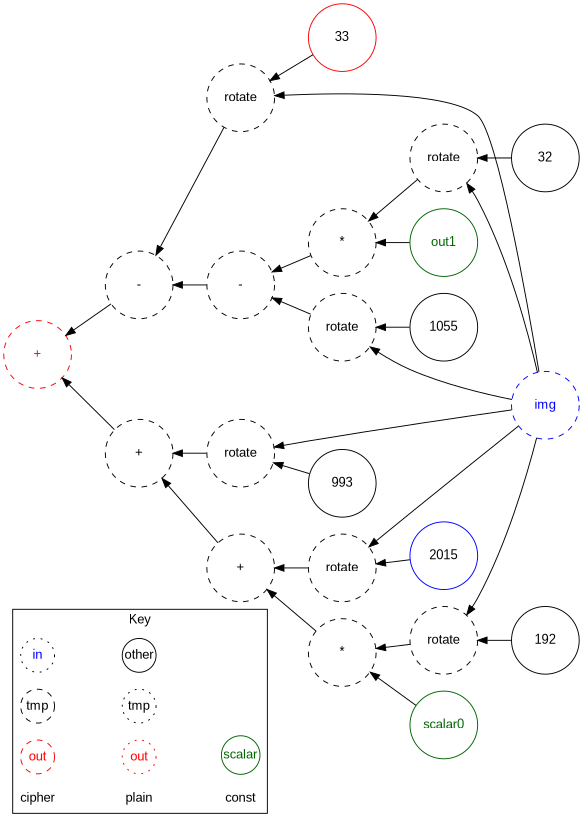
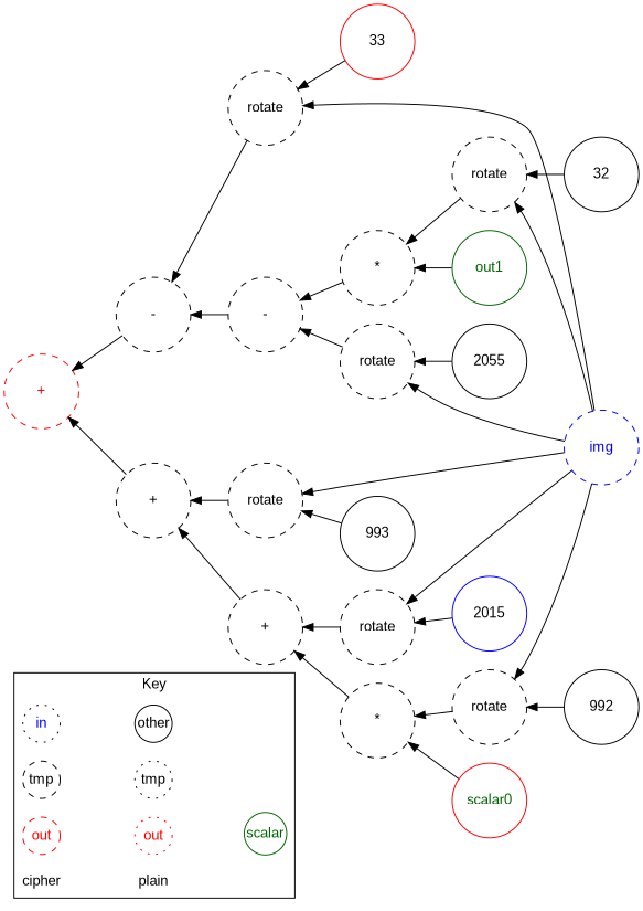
  digraph {
    fontname="Liberation Sans"
    rankdir=LR
    node [fontname="Liberation Sans" margin=0 shape=circle style=dashed]
    edge [dir=back fontname="Liberation Sans"]
    n1 [fontcolor=blue icolor=blue label=in style=dotted width=0.5]
    n2 [color=black fontcolor=black label=tmp width=0.5]
    n3 [color=black fontcolor=black label=tmp style=dotted width=0.5]
    n4 [color=red fontcolor=red label=out width=0.5]
    n5 [color=red fontcolor=red label=out style=dotted width=0.5]
    cipher [shape=plain width=0.5 style=""]
    plain [shape=plain width=0.5 style=""]
    other [color=black fontcolor=black style=solid width=0.5]
    scalar [color=darkgreen fontcolor=darkgreen style=solid width=0.5]
-   const [shape=plain width=0.5 style=""]
    n11 [color=red label=33 style=solid width=1]
    n12 [color=blue fontcolor=blue label=img width=1]
    n13 [label=rotate width=1]
-   n14 [label=1055 style=solid width=1]
+   n14 [label=2055 style=solid width=1]
    n15 [label=rotate width=1]
    n16 [label=32 style=solid width=1]
    n17 [label=rotate width=1]
    n18 [color=darkgreen fontcolor=darkgreen label=out1 style=solid width=1]
    n19 [label="*" width=1]
    n20 [label="-" width=1]
    n21 [label="-" width=1]
    n22 [label=993 style=solid width=1]
    n23 [label=rotate width=1]
    n24 [color=blue label=2015 style=solid width=1]
    n25 [label=rotate width=1]
-   n26 [label=192 style=solid width=1]
+   n26 [label=992 style=solid width=1]
    n27 [label=rotate width=1]
-   n28 [color=darkgreen fontcolor=darkgreen label=scalar0 style=solid width=1]
+   n28 [color=red fontcolor=darkgreen label=scalar0 style=solid width=1]
    n29 [label="*" width=1]
    n30 [label="+" width=1]
    n31 [label="+" width=1]
    n32 [color=red fontcolor=red label="+" width=1]
    subgraph cluster_1 {
      label=Key
      n1
      n2
      n3
      n4
      n5
      cipher
      plain
      other
      scalar
-     const
    }
    n1 -> other [dir=forward style=invis]
    n2 -> n3 [dir=forward style=invis]
    n4 -> n5 [dir=forward style=invis]
    n5 -> scalar [dir=forward style=invis]
    cipher -> plain [dir=forward style=invis]
-   plain -> const [dir=forward style=invis]
    n13 -> n11
    n13 -> n12
    n15 -> n12
    n15 -> n14
    n17 -> n12
    n17 -> n16
    n19 -> n17
    n19 -> n18
    n20 -> n15
    n20 -> n19
    n21 -> n13
    n21 -> n20
    n23 -> n12
    n23 -> n22
    n25 -> n12
    n25 -> n24
    n27 -> n12
    n27 -> n26
    n29 -> n27
    n29 -> n28
    n30 -> n25
    n30 -> n29
    n31 -> n23
    n31 -> n30
    n32 -> n21
    n32 -> n31
  }
